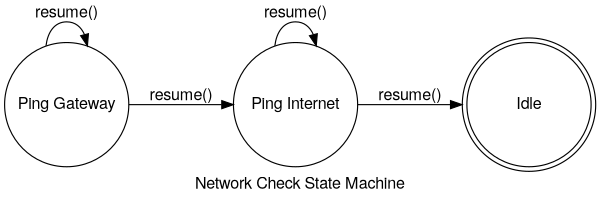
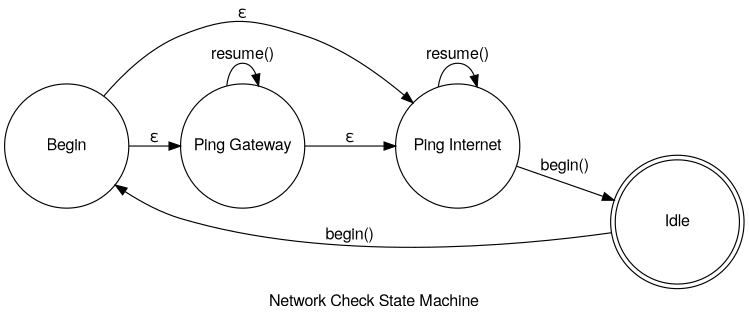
  digraph {
    fontname="Helvetica,Arial,sans-serif"
    label="Network Check State Machine"
    ordering=in
    rankdir=LR
    node [fixedsize=true fontname="Helvetica,Arial,sans-serif" shape=circle]
    edge [fontname="Helvetica,Arial,sans-serif"]
+   n1 [height=1.5 label=Begin width=1.5]
    n2 [height=1.5 label="Ping Gateway" width=1.5]
    n3 [height=1.5 label="Ping Internet" width=1.5]
    n4 [height=1.5 label=Idle shape=doublecircle width=1.5]
+   n1 -> n2 [label="ε"]
+   n1 -> n3 [label="ε"]
    n2 -> n2 [label="resume()"]
-   n2 -> n3 [label="resume()"]
+   n2 -> n3 [label="ε"]
    n3 -> n3 [label="resume()"]
-   n3 -> n4 [label="resume()"]
+   n3 -> n4 [label="begin()"]
+   n4 -> n1 [label="begin()"]
  }
